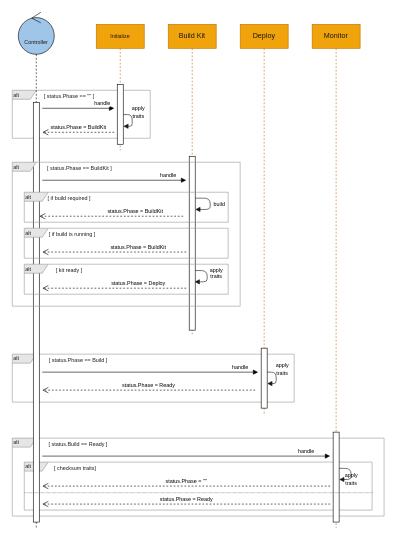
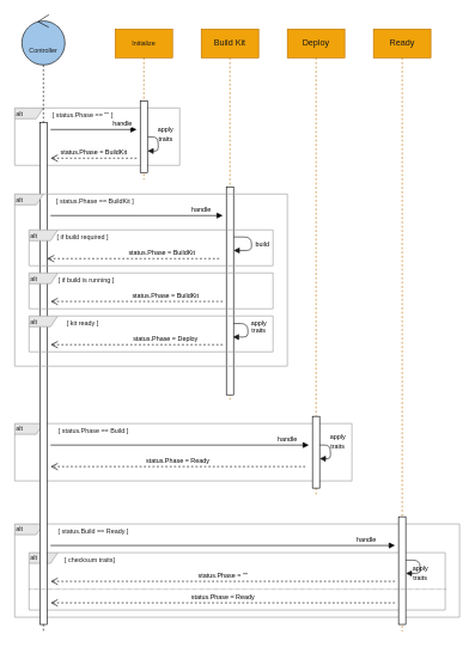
  <mxCell id="0" />
  <mxCell id="1" parent="0" />
  <mxCell id="2" value="&lt;div align=&quot;left&quot;&gt;&lt;font style=&quot;font-size: 9px&quot;&gt;alt&lt;/font&gt;&lt;/div&gt;" style="shape=umlFrame;whiteSpace=wrap;html=1;strokeColor=#999999;fontColor=#1A1A1A;width=40;height=15;fillColor=#E6E6E6;fontSize=9;labelBackgroundColor=none;swimlaneFillColor=none;align=left;" parent="1" vertex="1"><mxGeometry x="40" y="770" width="580" height="80" as="geometry" /></mxCell>
  <mxCell id="3" value="&lt;div align=&quot;left&quot;&gt;&lt;font style=&quot;font-size: 9px&quot;&gt;alt&lt;/font&gt;&lt;/div&gt;" style="shape=umlFrame;whiteSpace=wrap;html=1;strokeColor=#999999;fontColor=#1A1A1A;width=40;height=15;fillColor=#E6E6E6;fontSize=9;labelBackgroundColor=none;swimlaneFillColor=none;align=left;" parent="1" vertex="1"><mxGeometry x="20" y="730" width="620" height="130" as="geometry" /></mxCell>
  <mxCell id="4" value="&lt;div align=&quot;left&quot;&gt;&lt;font style=&quot;font-size: 9px&quot;&gt;alt&lt;/font&gt;&lt;/div&gt;" style="shape=umlFrame;whiteSpace=wrap;html=1;strokeColor=#999999;fontColor=#1A1A1A;width=40;height=15;fillColor=#E6E6E6;fontSize=9;labelBackgroundColor=none;swimlaneFillColor=none;align=left;" parent="1" vertex="1"><mxGeometry x="20" y="590" width="470" height="80" as="geometry" /></mxCell>
  <mxCell id="5" value="&lt;div align=&quot;left&quot;&gt;&lt;font style=&quot;font-size: 9px&quot;&gt;alt&lt;/font&gt;&lt;/div&gt;" style="shape=umlFrame;whiteSpace=wrap;html=1;strokeColor=#999999;fontColor=#1A1A1A;width=40;height=15;fillColor=#E6E6E6;fontSize=9;labelBackgroundColor=none;swimlaneFillColor=none;align=left;" parent="1" vertex="1"><mxGeometry x="20" y="150" width="230" height="80" as="geometry" /></mxCell>
  <mxCell id="6" value="&lt;font style=&quot;font-size: 9px&quot;&gt;Controller&lt;/font&gt;" style="shape=umlLifeline;participant=umlControl;perimeter=lifelinePerimeter;whiteSpace=wrap;html=1;container=1;collapsible=0;recursiveResize=0;verticalAlign=top;spacingTop=36;outlineConnect=0;fillColor=#9FC5E8;fontColor=#1A1A1A;size=70;" parent="1" vertex="1"><mxGeometry x="30" y="20" width="60" height="860" as="geometry" /></mxCell>
  <mxCell id="7" value="" style="html=1;points=[];perimeter=orthogonalPerimeter;fontColor=#1A1A1A;" parent="6" vertex="1"><mxGeometry x="25" y="150" width="10" height="700" as="geometry" /></mxCell>
  <mxCell id="8" value="&lt;font style=&quot;font-size: 9px&quot;&gt;Initialize&lt;/font&gt;" style="shape=umlLifeline;perimeter=lifelinePerimeter;whiteSpace=wrap;html=1;container=1;collapsible=0;recursiveResize=0;outlineConnect=0;fillColor=#f0a30a;strokeColor=#BD7000;fontColor=#1A1A1A;" parent="1" vertex="1"><mxGeometry x="160" y="40" width="80" height="210" as="geometry" /></mxCell>
  <mxCell id="9" value="" style="html=1;points=[];perimeter=orthogonalPerimeter;fillColor=#ffffff;fontColor=#1A1A1A;" parent="8" vertex="1"><mxGeometry x="35" y="100" width="10" height="100" as="geometry" /></mxCell>
  <mxCell id="10" value="&lt;div&gt;&lt;font style=&quot;font-size: 9px&quot;&gt;apply&lt;/font&gt;&lt;/div&gt;&lt;div&gt;&lt;font style=&quot;font-size: 9px&quot;&gt;traits&lt;/font&gt;&lt;/div&gt;" style="html=1;verticalAlign=bottom;endArrow=block;strokeColor=#1A1A1A;strokeWidth=1;edgeStyle=orthogonalEdgeStyle;exitX=1.05;exitY=0.505;exitDx=0;exitDy=0;exitPerimeter=0;labelBackgroundColor=none;" parent="8" source="9" target="9" edge="1"><mxGeometry x="-0.408" y="-14" width="80" relative="1" as="geometry"><mxPoint x="50" y="150" as="sourcePoint" /><mxPoint x="50" y="170" as="targetPoint" /><Array as="points"><mxPoint x="60" y="151" /><mxPoint x="60" y="170" /></Array><mxPoint x="24" y="10" as="offset" /></mxGeometry></mxCell>
  <mxCell id="11" value="Build Kit" style="shape=umlLifeline;perimeter=lifelinePerimeter;whiteSpace=wrap;html=1;container=1;collapsible=0;recursiveResize=0;outlineConnect=0;fillColor=#f0a30a;strokeColor=#BD7000;fontColor=#1A1A1A;" parent="1" vertex="1"><mxGeometry x="280" y="40" width="80" height="520" as="geometry" /></mxCell>
  <mxCell id="12" value="" style="html=1;points=[];perimeter=orthogonalPerimeter;fillColor=#ffffff;fontColor=#1A1A1A;" parent="11" vertex="1"><mxGeometry x="35" y="220" width="10" height="290" as="geometry" /></mxCell>
  <mxCell id="13" value="&lt;div style=&quot;font-size: 9px&quot;&gt;&lt;font style=&quot;font-size: 9px&quot;&gt;apply&lt;br&gt;&lt;/font&gt;&lt;span&gt;traits&lt;/span&gt;&lt;/div&gt;" style="html=1;verticalAlign=bottom;endArrow=block;strokeColor=#1A1A1A;strokeWidth=1;edgeStyle=orthogonalEdgeStyle;exitX=1;exitY=0.795;exitDx=0;exitDy=0;exitPerimeter=0;labelBackgroundColor=none;entryX=0.9;entryY=0.86;entryDx=0;entryDy=0;entryPerimeter=0;" edge="1" parent="11"><mxGeometry x="0.298" y="-15" width="80" relative="1" as="geometry"><mxPoint x="45" y="410.55" as="sourcePoint" /><mxPoint x="44" y="429.4" as="targetPoint" /><Array as="points"><mxPoint x="65" y="411" /><mxPoint x="65" y="429" /></Array><mxPoint x="15" y="15" as="offset" /></mxGeometry></mxCell>
  <mxCell id="14" value="&lt;div style=&quot;font-size: 9px&quot;&gt;build&lt;/div&gt;" style="html=1;verticalAlign=bottom;endArrow=block;strokeColor=#1A1A1A;strokeWidth=1;edgeStyle=orthogonalEdgeStyle;labelBackgroundColor=none;entryX=1;entryY=0.306;entryDx=0;entryDy=0;entryPerimeter=0;exitX=1.025;exitY=0.241;exitDx=0;exitDy=0;exitPerimeter=0;" edge="1" parent="11" source="12" target="12"><mxGeometry x="0.298" y="-15" width="80" relative="1" as="geometry"><mxPoint x="50" y="290" as="sourcePoint" /><mxPoint x="50" y="308.85" as="targetPoint" /><Array as="points"><mxPoint x="70" y="290" /><mxPoint x="70" y="309" /></Array><mxPoint x="15" y="15" as="offset" /></mxGeometry></mxCell>
  <mxCell id="15" value="Deploy" style="shape=umlLifeline;perimeter=lifelinePerimeter;whiteSpace=wrap;html=1;container=1;collapsible=0;recursiveResize=0;outlineConnect=0;fillColor=#f0a30a;strokeColor=#BD7000;fontColor=#1A1A1A;" parent="1" vertex="1"><mxGeometry x="400" y="40" width="80" height="650" as="geometry" /></mxCell>
  <mxCell id="16" value="" style="html=1;points=[];perimeter=orthogonalPerimeter;fillColor=#ffffff;fontColor=#1A1A1A;" parent="15" vertex="1"><mxGeometry x="35" y="540" width="10" height="100" as="geometry" /></mxCell>
- <mxCell id="17" value="Monitor" style="shape=umlLifeline;perimeter=lifelinePerimeter;whiteSpace=wrap;html=1;container=1;collapsible=0;recursiveResize=0;outlineConnect=0;fillColor=#f0a30a;strokeColor=#BD7000;fontColor=#1A1A1A;" parent="1" vertex="1"><mxGeometry x="520" y="40" width="80" height="840" as="geometry" /></mxCell>
+ <mxCell id="17" value="Ready" style="shape=umlLifeline;perimeter=lifelinePerimeter;whiteSpace=wrap;html=1;container=1;collapsible=0;recursiveResize=0;outlineConnect=0;fillColor=#f0a30a;strokeColor=#BD7000;fontColor=#1A1A1A;" parent="1" vertex="1"><mxGeometry x="520" y="40" width="80" height="840" as="geometry" /></mxCell>
  <mxCell id="18" value="" style="html=1;points=[];perimeter=orthogonalPerimeter;fillColor=#ffffff;fontColor=#1A1A1A;" parent="17" vertex="1"><mxGeometry x="35" y="680" width="10" height="150" as="geometry" /></mxCell>
  <mxCell id="19" value="&lt;font style=&quot;font-size: 9px&quot;&gt;handle&lt;/font&gt;" style="html=1;verticalAlign=bottom;endArrow=block;" parent="1" edge="1"><mxGeometry x="0.667" width="80" relative="1" as="geometry"><mxPoint x="70" y="180" as="sourcePoint" /><mxPoint x="190" y="180" as="targetPoint" /><mxPoint as="offset" /></mxGeometry></mxCell>
  <mxCell id="20" value="&lt;font style=&quot;font-size: 9px&quot;&gt;status.Phase = BuildKit&lt;/font&gt;" style="html=1;verticalAlign=bottom;endArrow=open;dashed=1;endSize=8;" parent="1" edge="1"><mxGeometry relative="1" as="geometry"><mxPoint x="190" y="220" as="sourcePoint" /><mxPoint x="70" y="220" as="targetPoint" /><mxPoint as="offset" /></mxGeometry></mxCell>
  <mxCell id="21" value="&lt;font style=&quot;font-size: 9px&quot;&gt;[ status.Phase == &quot;&quot; ]&lt;/font&gt;" style="text;html=1;strokeColor=none;fillColor=none;align=center;verticalAlign=middle;whiteSpace=wrap;rounded=0;fontColor=#1A1A1A;" parent="1" vertex="1"><mxGeometry x="70" y="150" width="90" height="20" as="geometry" /></mxCell>
  <mxCell id="22" value="&lt;font style=&quot;font-size: 9px&quot;&gt;handle&lt;/font&gt;" style="html=1;verticalAlign=bottom;endArrow=block;" parent="1" edge="1"><mxGeometry x="0.75" width="80" relative="1" as="geometry"><mxPoint x="70" y="300" as="sourcePoint" /><mxPoint x="310" y="300" as="targetPoint" /><Array as="points"><mxPoint x="210" y="300" /></Array><mxPoint as="offset" /></mxGeometry></mxCell>
  <mxCell id="23" value="&lt;font style=&quot;font-size: 9px&quot;&gt;status.Phase = BuildKit&lt;/font&gt;" style="html=1;verticalAlign=bottom;endArrow=open;dashed=1;endSize=8;" parent="1" edge="1"><mxGeometry x="-0.333" relative="1" as="geometry"><mxPoint x="310" y="419.75" as="sourcePoint" /><mxPoint x="70" y="419.75" as="targetPoint" /><mxPoint as="offset" /></mxGeometry></mxCell>
  <mxCell id="24" value="&lt;font style=&quot;font-size: 9px&quot;&gt;status.Phase = Deploy&lt;/font&gt;" style="html=1;verticalAlign=bottom;endArrow=open;dashed=1;endSize=8;" parent="1" edge="1"><mxGeometry x="-0.333" relative="1" as="geometry"><mxPoint x="310" y="480" as="sourcePoint" /><mxPoint x="70" y="480" as="targetPoint" /><mxPoint as="offset" /></mxGeometry></mxCell>
  <mxCell id="25" value="&lt;font style=&quot;font-size: 9px&quot;&gt;[ if build is running ]&lt;/font&gt;" style="text;html=1;strokeColor=none;fillColor=none;align=center;verticalAlign=middle;whiteSpace=wrap;rounded=0;fontColor=#1A1A1A;" parent="1" vertex="1"><mxGeometry x="75" y="380" width="90" height="20" as="geometry" /></mxCell>
  <mxCell id="26" value="&lt;font style=&quot;font-size: 9px&quot;&gt;[ status.Phase == BuildKit ]&lt;/font&gt;" style="text;html=1;strokeColor=none;fillColor=none;align=center;verticalAlign=middle;whiteSpace=wrap;rounded=0;fontColor=#1A1A1A;" parent="1" vertex="1"><mxGeometry x="75" y="270" width="115" height="20" as="geometry" /></mxCell>
  <mxCell id="27" value="&lt;font style=&quot;font-size: 9px&quot;&gt;handle&lt;/font&gt;" style="html=1;verticalAlign=bottom;endArrow=block;" parent="1" edge="1"><mxGeometry x="0.833" width="80" relative="1" as="geometry"><mxPoint x="70" y="620" as="sourcePoint" /><mxPoint x="430" y="620" as="targetPoint" /><mxPoint as="offset" /></mxGeometry></mxCell>
  <mxCell id="28" value="&lt;font style=&quot;font-size: 9px&quot;&gt;status.Phase = Ready&lt;/font&gt;" style="html=1;verticalAlign=bottom;endArrow=open;dashed=1;endSize=8;" parent="1" edge="1"><mxGeometry relative="1" as="geometry"><mxPoint x="425" y="650" as="sourcePoint" /><mxPoint x="70" y="650" as="targetPoint" /><mxPoint as="offset" /></mxGeometry></mxCell>
  <mxCell id="29" value="&lt;font style=&quot;font-size: 9px&quot;&gt;[ checksum traits]&lt;/font&gt;" style="text;html=1;strokeColor=none;fillColor=none;align=center;verticalAlign=middle;whiteSpace=wrap;rounded=0;fontColor=#1A1A1A;" parent="1" vertex="1"><mxGeometry x="75" y="770" width="100" height="20" as="geometry" /></mxCell>
  <mxCell id="30" value="&lt;font style=&quot;font-size: 9px&quot;&gt;apply&lt;br&gt;traits&lt;/font&gt;" style="html=1;verticalAlign=bottom;endArrow=block;strokeColor=#1A1A1A;strokeWidth=1;edgeStyle=orthogonalEdgeStyle;labelBackgroundColor=none;" parent="1" edge="1"><mxGeometry x="0.018" y="10" width="80" relative="1" as="geometry"><mxPoint x="445" y="620" as="sourcePoint" /><mxPoint x="445" y="639" as="targetPoint" /><Array as="points"><mxPoint x="445" y="620" /><mxPoint x="460" y="620" /><mxPoint x="460" y="639" /></Array><mxPoint as="offset" /></mxGeometry></mxCell>
  <mxCell id="31" value="&lt;font style=&quot;font-size: 9px&quot;&gt;[ status.Phase == Build ]&lt;/font&gt;" style="text;html=1;strokeColor=none;fillColor=none;align=center;verticalAlign=middle;whiteSpace=wrap;rounded=0;fontColor=#1A1A1A;" parent="1" vertex="1"><mxGeometry x="70" y="590" width="120" height="20" as="geometry" /></mxCell>
  <mxCell id="32" value="&lt;font style=&quot;font-size: 9px&quot;&gt;handle&lt;/font&gt;" style="html=1;verticalAlign=bottom;endArrow=block;" parent="1" edge="1"><mxGeometry x="0.833" width="80" relative="1" as="geometry"><mxPoint x="70" y="760" as="sourcePoint" /><mxPoint x="550" y="760" as="targetPoint" /><mxPoint as="offset" /></mxGeometry></mxCell>
  <mxCell id="33" value="&lt;font style=&quot;font-size: 9px&quot;&gt;status.Phase = &quot;&quot;&lt;/font&gt;" style="html=1;verticalAlign=bottom;endArrow=open;dashed=1;endSize=8;" parent="1" edge="1"><mxGeometry relative="1" as="geometry"><mxPoint x="550" y="810" as="sourcePoint" /><mxPoint x="70" y="810" as="targetPoint" /><mxPoint as="offset" /></mxGeometry></mxCell>
  <mxCell id="34" value="&lt;font style=&quot;font-size: 9px&quot;&gt;[ status.Build == Ready ]&lt;/font&gt;" style="text;html=1;strokeColor=none;fillColor=none;align=center;verticalAlign=middle;whiteSpace=wrap;rounded=0;fontColor=#1A1A1A;" parent="1" vertex="1"><mxGeometry x="70" y="730" width="120" height="20" as="geometry" /></mxCell>
  <mxCell id="35" value="&lt;font style=&quot;font-size: 9px&quot;&gt;status.Phase = Ready&lt;/font&gt;" style="html=1;verticalAlign=bottom;endArrow=open;dashed=1;endSize=8;" parent="1" edge="1"><mxGeometry relative="1" as="geometry"><mxPoint x="550" y="840" as="sourcePoint" /><mxPoint x="70" y="840" as="targetPoint" /><mxPoint as="offset" /></mxGeometry></mxCell>
  <mxCell id="36" value="&lt;font style=&quot;font-size: 9px&quot;&gt;apply&lt;br&gt;traits&lt;/font&gt;" style="html=1;verticalAlign=bottom;endArrow=block;strokeColor=#1A1A1A;strokeWidth=1;edgeStyle=orthogonalEdgeStyle;labelBackgroundColor=none;exitX=1;exitY=0.403;exitDx=0;exitDy=0;exitPerimeter=0;" parent="1" source="18" edge="1"><mxGeometry x="0.316" y="-15" width="80" relative="1" as="geometry"><mxPoint x="570" y="780" as="sourcePoint" /><mxPoint x="565" y="799" as="targetPoint" /><Array as="points"><mxPoint x="585" y="781" /><mxPoint x="585" y="799" /></Array><mxPoint x="15" y="15" as="offset" /></mxGeometry></mxCell>
  <mxCell id="37" value="" style="endArrow=none;dashed=1;html=1;dashPattern=1 1;strokeWidth=1;labelBackgroundColor=none;entryX=1.003;entryY=0.638;entryDx=0;entryDy=0;entryPerimeter=0;exitX=0;exitY=0.638;exitDx=0;exitDy=0;exitPerimeter=0;strokeColor=#666666;" parent="1" source="2" target="2" edge="1"><mxGeometry width="50" height="50" relative="1" as="geometry"><mxPoint x="380" y="780" as="sourcePoint" /><mxPoint x="430" y="730" as="targetPoint" /></mxGeometry></mxCell>
  <mxCell id="38" value="&lt;font style=&quot;font-size: 9px&quot;&gt;status.Phase =&amp;nbsp;&lt;/font&gt;&lt;span style=&quot;font-size: 9px&quot;&gt;BuildKit&lt;/span&gt;" style="html=1;verticalAlign=bottom;endArrow=open;dashed=1;endSize=8;" edge="1" parent="1"><mxGeometry x="-0.333" relative="1" as="geometry"><mxPoint x="305" y="360" as="sourcePoint" /><mxPoint x="65" y="360" as="targetPoint" /><mxPoint as="offset" /></mxGeometry></mxCell>
  <mxCell id="39" value="&lt;font style=&quot;font-size: 9px&quot;&gt;[ if build required ]&lt;/font&gt;" style="text;html=1;strokeColor=none;fillColor=none;align=center;verticalAlign=middle;whiteSpace=wrap;rounded=0;fontColor=#1A1A1A;" vertex="1" parent="1"><mxGeometry x="70" y="320" width="90" height="20" as="geometry" /></mxCell>
  <mxCell id="40" value="&lt;font style=&quot;font-size: 9px&quot;&gt;[ kit ready ]&lt;/font&gt;" style="text;html=1;strokeColor=none;fillColor=none;align=center;verticalAlign=middle;whiteSpace=wrap;rounded=0;fontColor=#1A1A1A;" vertex="1" parent="1"><mxGeometry x="70" y="440" width="90" height="20" as="geometry" /></mxCell>
  <mxCell id="41" value="&lt;div align=&quot;left&quot;&gt;&lt;font style=&quot;font-size: 9px&quot;&gt;alt&lt;/font&gt;&lt;/div&gt;" style="shape=umlFrame;whiteSpace=wrap;html=1;strokeColor=#999999;fontColor=#1A1A1A;width=40;height=15;fillColor=#E6E6E6;fontSize=9;labelBackgroundColor=none;swimlaneFillColor=none;align=left;" vertex="1" parent="1"><mxGeometry x="40" y="380" width="340" height="50" as="geometry" /></mxCell>
  <mxCell id="42" value="&lt;div align=&quot;left&quot;&gt;&lt;font style=&quot;font-size: 9px&quot;&gt;alt&lt;/font&gt;&lt;/div&gt;" style="shape=umlFrame;whiteSpace=wrap;html=1;strokeColor=#999999;fontColor=#1A1A1A;width=40;height=15;fillColor=#E6E6E6;fontSize=9;labelBackgroundColor=none;swimlaneFillColor=none;align=left;" parent="1" vertex="1"><mxGeometry x="40" y="440" width="340" height="50" as="geometry" /></mxCell>
  <mxCell id="43" value="&lt;div align=&quot;left&quot;&gt;&lt;font style=&quot;font-size: 9px&quot;&gt;alt&lt;/font&gt;&lt;/div&gt;" style="shape=umlFrame;whiteSpace=wrap;html=1;strokeColor=#999999;fontColor=#1A1A1A;width=40;height=15;fillColor=#E6E6E6;fontSize=9;labelBackgroundColor=none;swimlaneFillColor=none;align=left;" vertex="1" parent="1"><mxGeometry x="40" y="320" width="340" height="50" as="geometry" /></mxCell>
  <mxCell id="44" value="&lt;div align=&quot;left&quot;&gt;&lt;font style=&quot;font-size: 9px&quot;&gt;alt&lt;/font&gt;&lt;/div&gt;" style="shape=umlFrame;whiteSpace=wrap;html=1;strokeColor=#999999;fontColor=#1A1A1A;width=40;height=15;fillColor=#E6E6E6;fontSize=9;labelBackgroundColor=none;swimlaneFillColor=none;align=left;" parent="1" vertex="1"><mxGeometry x="20" y="270" width="380" height="240" as="geometry" /></mxCell>
